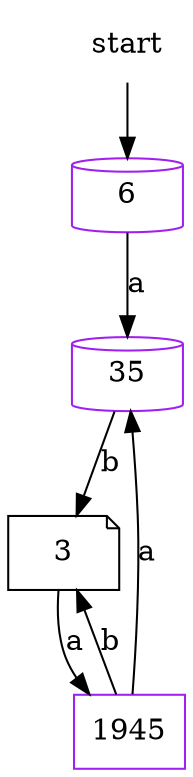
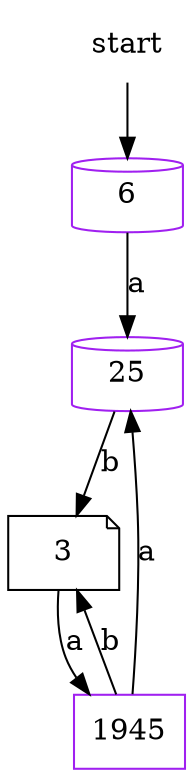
  digraph {
    rankdir=TB
    node [color=purple shape=cylinder]
    start [color=black shape=none]
    n2 [label=6]
-   25 [label=35]
+   25
    3 [color=black shape=note]
    n5 [label=1945 shape=box]
    start -> n2
    n2 -> 25 [label=a]
    25 -> 3 [label=b]
    3 -> n5 [label=a]
    n5 -> 25 [label=a]
    n5 -> 3 [label=b]
  }
